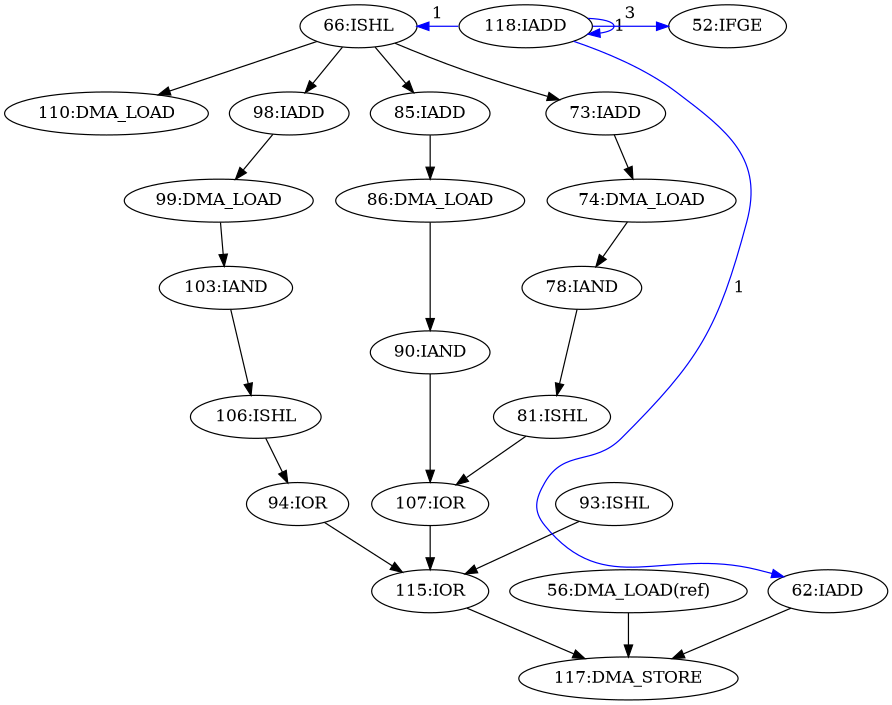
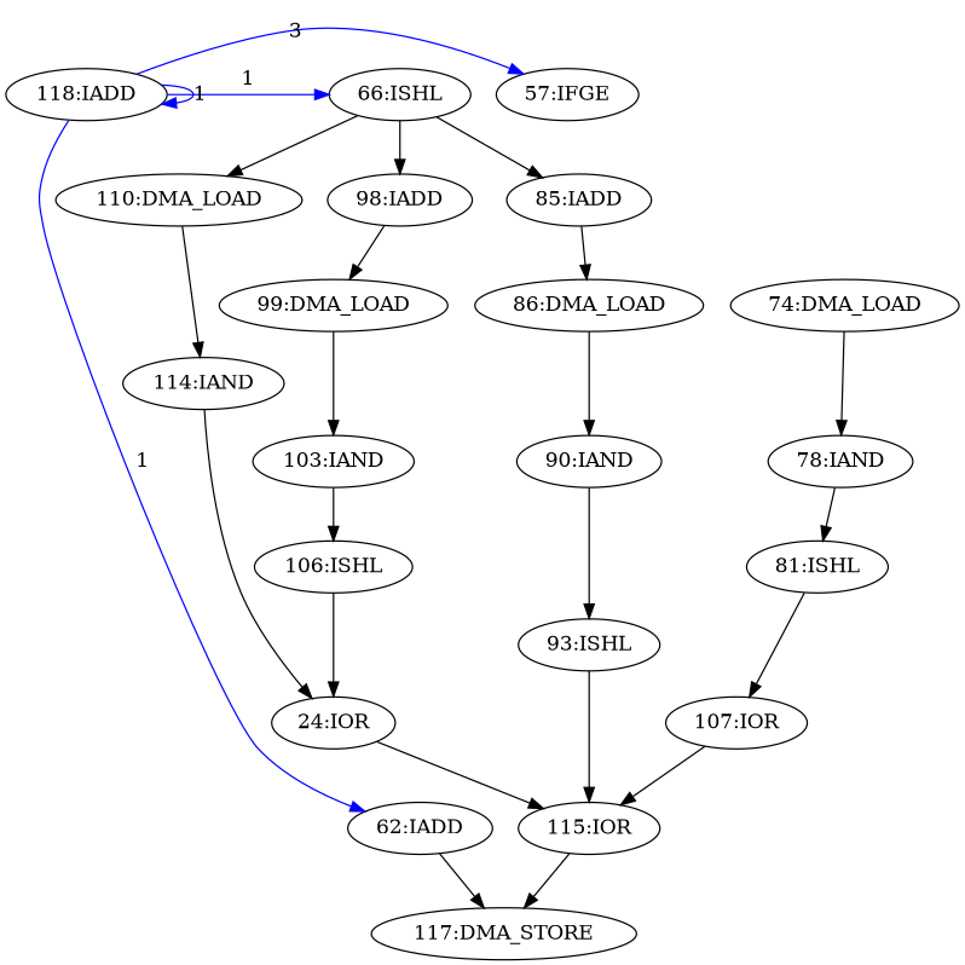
  digraph {
    n1 [label="110:DMA_LOAD"]
-   n3 [label="94:IOR"]
+   n2 [label="114:IAND"]
+   n3 [label="24:IOR"]
    n4 [label="66:ISHL"]
    n5 [label="98:IADD"]
    n6 [label="85:IADD"]
-   n7 [label="73:IADD"]
    n8 [label="99:DMA_LOAD"]
    n9 [label="86:DMA_LOAD"]
    n10 [label="74:DMA_LOAD"]
    n11 [label="103:IAND"]
    n12 [label="106:ISHL"]
    n13 [label="115:IOR"]
    n14 [label="107:IOR"]
    n15 [label="117:DMA_STORE"]
    n16 [label="81:ISHL"]
    n17 [label="93:ISHL"]
    n18 [label="78:IAND"]
    n19 [label="90:IAND"]
-   n20 [label="56:DMA_LOAD(ref)"]
    n21 [label="62:IADD"]
    n22 [label="118:IADD"]
-   n23 [label="52:IFGE"]
+   n23 [label="57:IFGE"]
+   n1 -> n2
+   n2 -> n3
    n3 -> n13
    n4 -> n1
    n4 -> n5
    n4 -> n6
-   n4 -> n7
    n5 -> n8
    n6 -> n9
-   n7 -> n10
    n8 -> n11
    n9 -> n19
    n10 -> n18
    n11 -> n12
    n12 -> n3
    n13 -> n15
    n14 -> n13
    n16 -> n14
    n17 -> n13
    n18 -> n16
-   n19 -> n14
-   n20 -> n15
+   n19 -> n17
    n21 -> n15
    n22 -> n4 [color=blue constraint=false label=1]
    n22 -> n21 [color=blue constraint=false label=1]
    n22 -> n22 [color=blue constraint=false label=1]
    n22 -> n23 [color=blue constraint=false label=3]
  }
